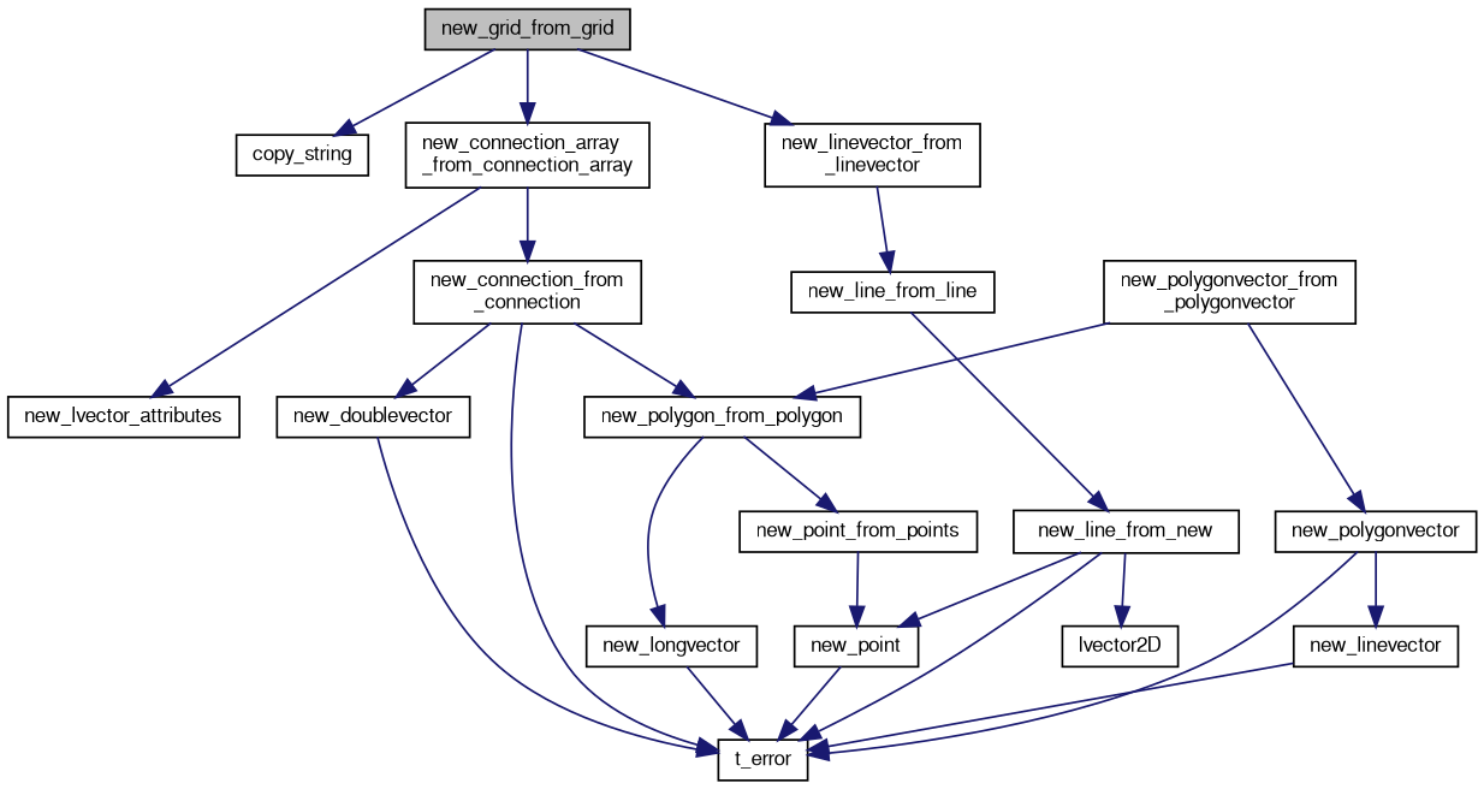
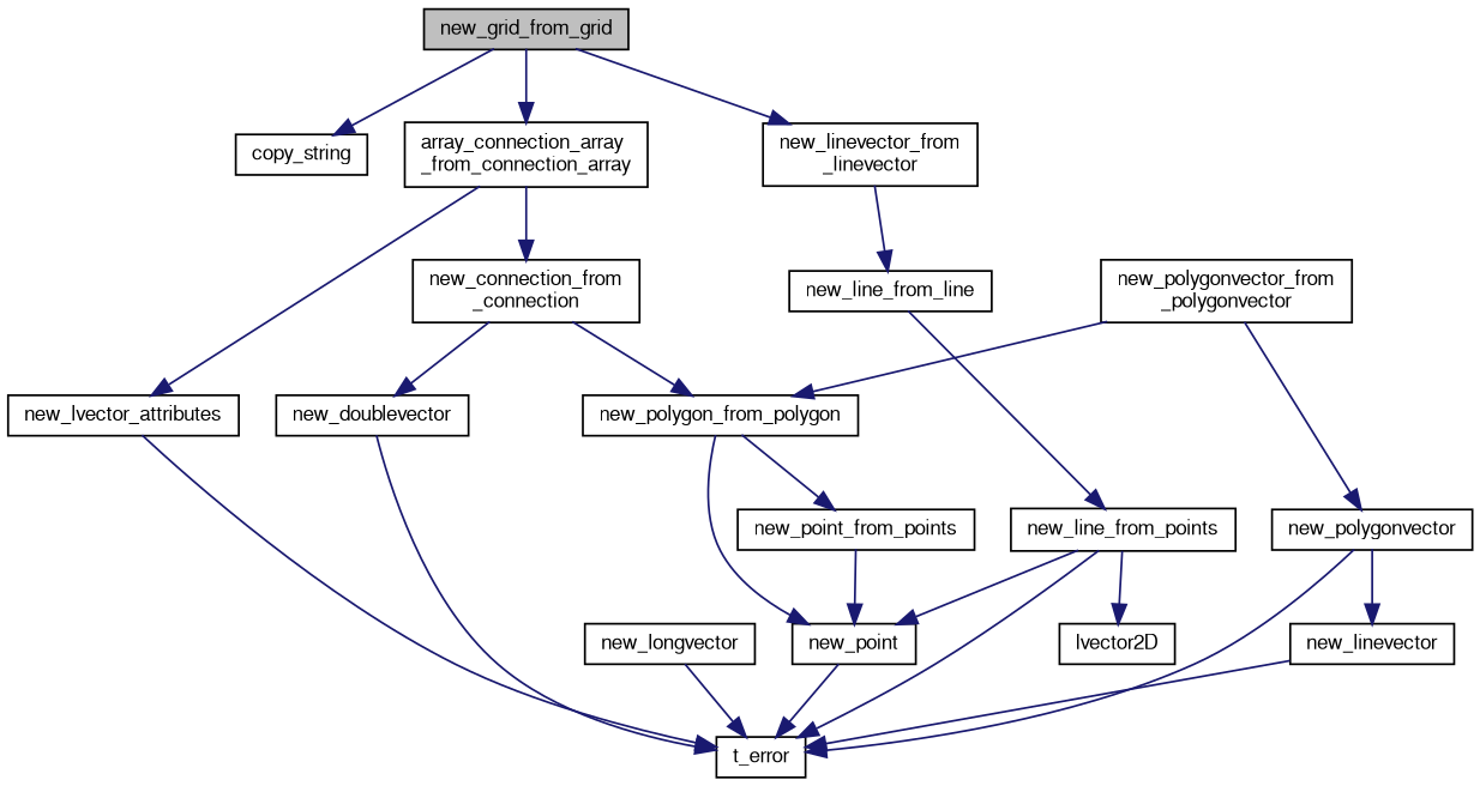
  digraph {
    rankdir=TB
    node [color=black fontname=FreeSans fontsize=10 shape=record]
    edge [color=midnightblue fontname=FreeSans fontsize=10 labelfontname=FreeSans labelfontsize=10 style=solid]
    n1 [fillcolor=grey75 fontcolor=black height=0.2 label=new_grid_from_grid style=filled width=0.4]
    n2 [height=0.2 label=copy_string width=0.4]
-   n3 [height=0.2 label="new_connection_array\l_from_connection_array" width=0.4]
+   n3 [height=0.2 label="array_connection_array\l_from_connection_array" width=0.4]
    n4 [height=0.2 label="new_linevector_from\l_linevector" width=0.4]
    n5 [height=0.2 label=new_lvector_attributes width=0.4]
    n6 [height=0.2 label="new_connection_from\l_connection" width=0.4]
    n7 [height=0.2 label=new_line_from_line width=0.4]
    n8 [height=0.2 label="new_polygonvector_from\l_polygonvector" width=0.4]
    n9 [height=0.2 label=new_polygon_from_polygon width=0.4]
    n10 [height=0.2 label=new_polygonvector width=0.4]
    n11 [height=0.2 label=t_error width=0.4]
    n12 [height=0.2 label=new_doublevector width=0.4]
    n13 [height=0.2 label=new_longvector width=0.4]
-   n14 [height=0.2 label=new_line_from_new width=0.4]
+   n14 [height=0.2 label=new_line_from_points width=0.4]
    n15 [height=0.2 label=new_linevector width=0.4]
    n16 [height=0.2 label=lvector2D width=0.4]
    n17 [height=0.2 label=new_point width=0.4]
    n18 [height=0.2 label=new_point_from_points width=0.4]
    n1 -> n2
    n1 -> n3
    n1 -> n4
    n3 -> n5
    n3 -> n6
    n4 -> n7
-   n6 -> n11
+   n5 -> n11
    n6 -> n9
    n6 -> n12
    n7 -> n14
    n8 -> n9
    n8 -> n10
-   n9 -> n13
+   n9 -> n17
    n9 -> n18
    n10 -> n11
    n10 -> n15
    n12 -> n11
    n13 -> n11
    n14 -> n11
    n14 -> n16
    n14 -> n17
    n15 -> n11
    n17 -> n11
    n18 -> n17
  }
